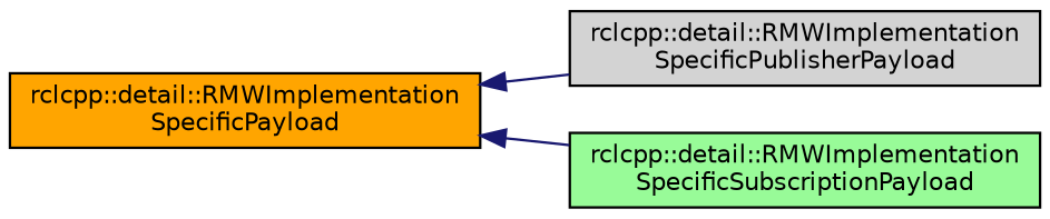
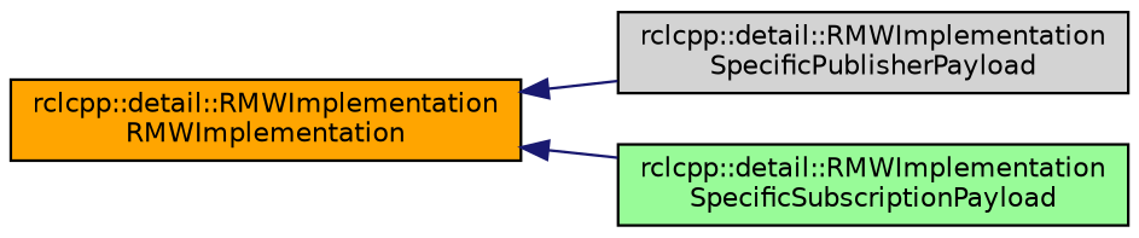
  digraph {
    rankdir=LR
    node [color=black fontname=Helvetica fontsize=10 shape=record style=filled]
    edge [color=midnightblue dir=back fontname=Helvetica fontsize=10 labelfontname=Helvetica labelfontsize=10 style=solid]
-   n1 [fillcolor=orange fontcolor=black height=0.2 label="rclcpp::detail::RMWImplementation\lSpecificPayload" width=0.4]
+   n1 [fillcolor=orange fontcolor=black height=0.2 label="rclcpp::detail::RMWImplementation\lRMWImplementation" width=0.4]
    n2 [fillcolor=lightgrey height=0.2 label="rclcpp::detail::RMWImplementation\lSpecificPublisherPayload" width=0.4]
    n3 [fillcolor=palegreen height=0.2 label="rclcpp::detail::RMWImplementation\lSpecificSubscriptionPayload" width=0.4]
    n1 -> n2
    n1 -> n3
  }
